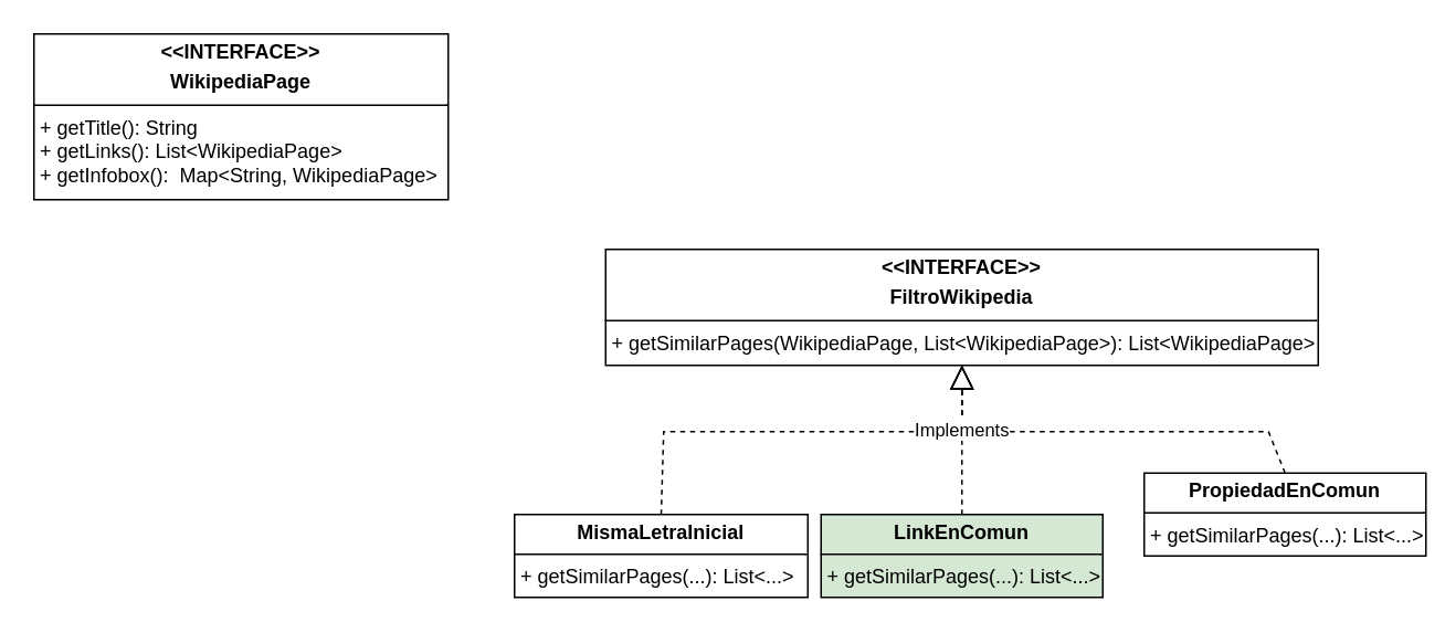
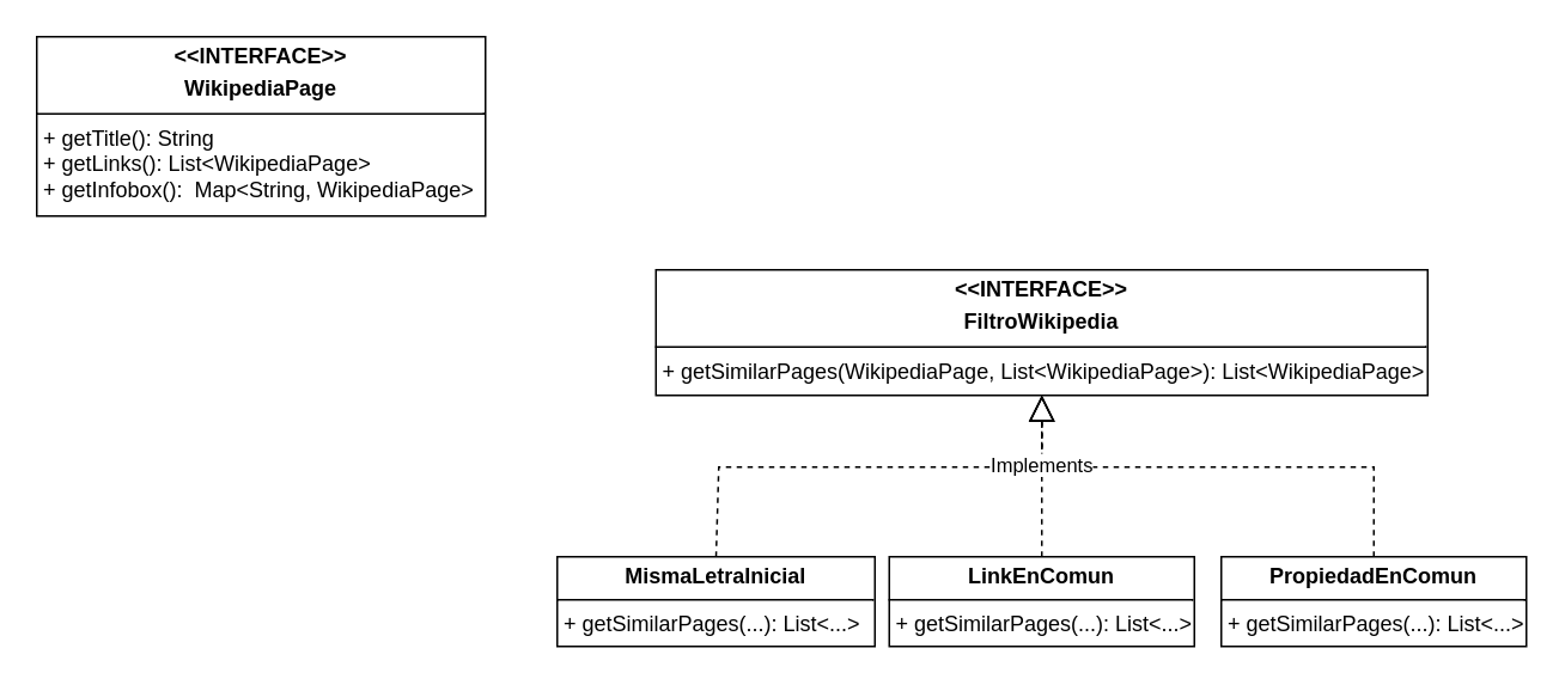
  <mxCell id="0" />
  <mxCell id="1" parent="0" />
  <mxCell id="2" value="&lt;p style=&quot;margin:0px;margin-top:4px;text-align:center;&quot;&gt;&lt;b&gt;&amp;lt;&amp;lt;INTERFACE&amp;gt;&amp;gt;&lt;/b&gt;&lt;/p&gt;&lt;p style=&quot;margin:0px;margin-top:4px;text-align:center;&quot;&gt;&lt;b&gt;FiltroWikipedia&lt;/b&gt;&lt;/p&gt;&lt;hr size=&quot;1&quot; style=&quot;border-style:solid;&quot;&gt;&lt;p style=&quot;margin:0px;margin-left:4px;&quot;&gt;&lt;/p&gt;&lt;p style=&quot;margin:0px;margin-left:4px;&quot;&gt;+ getSimilarPages(WikipediaPage, List&amp;lt;WikipediaPage&amp;gt;): List&amp;lt;WikipediaPage&amp;gt;&lt;/p&gt;" style="verticalAlign=top;align=left;overflow=fill;html=1;whiteSpace=wrap;" parent="1" vertex="1"><mxGeometry x="365" y="150" width="430" height="70" as="geometry" /></mxCell>
  <mxCell id="3" value="&lt;p style=&quot;margin:0px;margin-top:4px;text-align:center;&quot;&gt;&lt;b&gt;MismaLetraInicial&lt;/b&gt;&lt;/p&gt;&lt;hr size=&quot;1&quot; style=&quot;border-style:solid;&quot;&gt;&lt;p style=&quot;margin:0px;margin-left:4px;&quot;&gt;&lt;span style=&quot;background-color: transparent; color: light-dark(rgb(0, 0, 0), rgb(255, 255, 255));&quot;&gt;+ getSimilarPages(...): List&amp;lt;...&amp;gt;&lt;/span&gt;&lt;/p&gt;" style="verticalAlign=top;align=left;overflow=fill;html=1;whiteSpace=wrap;" vertex="1" parent="1"><mxGeometry x="310" y="310" width="177" height="50" as="geometry" /></mxCell>
- <mxCell id="4" value="&lt;p style=&quot;margin:0px;margin-top:4px;text-align:center;&quot;&gt;&lt;b&gt;LinkEnComun&lt;/b&gt;&lt;/p&gt;&lt;hr size=&quot;1&quot; style=&quot;border-style:solid;&quot;&gt;&lt;p style=&quot;margin:0px;margin-left:4px;&quot;&gt;&lt;span style=&quot;background-color: transparent; color: light-dark(rgb(0, 0, 0), rgb(255, 255, 255));&quot;&gt;+ getSimilarPages(...): List&amp;lt;...&amp;gt;&lt;/span&gt;&lt;/p&gt;" style="verticalAlign=top;align=left;overflow=fill;html=1;whiteSpace=wrap;fillColor=#d5e8d4;" vertex="1" parent="1"><mxGeometry x="495" y="310" width="170" height="50" as="geometry" /></mxCell>
- <mxCell id="5" value="&lt;p style=&quot;margin:0px;margin-top:4px;text-align:center;&quot;&gt;&lt;b&gt;PropiedadEnComun&lt;/b&gt;&lt;/p&gt;&lt;hr size=&quot;1&quot; style=&quot;border-style:solid;&quot;&gt;&lt;p style=&quot;margin:0px;margin-left:4px;&quot;&gt;&lt;/p&gt;&lt;p style=&quot;margin:0px;margin-left:4px;&quot;&gt;+ getSimilarPages(...): List&amp;lt;...&amp;gt;&lt;/p&gt;" style="verticalAlign=top;align=left;overflow=fill;html=1;whiteSpace=wrap;" vertex="1" parent="1"><mxGeometry x="690" y="285" width="170" height="50" as="geometry" /></mxCell>
+ <mxCell id="4" value="&lt;p style=&quot;margin:0px;margin-top:4px;text-align:center;&quot;&gt;&lt;b&gt;LinkEnComun&lt;/b&gt;&lt;/p&gt;&lt;hr size=&quot;1&quot; style=&quot;border-style:solid;&quot;&gt;&lt;p style=&quot;margin:0px;margin-left:4px;&quot;&gt;&lt;span style=&quot;background-color: transparent; color: light-dark(rgb(0, 0, 0), rgb(255, 255, 255));&quot;&gt;+ getSimilarPages(...): List&amp;lt;...&amp;gt;&lt;/span&gt;&lt;/p&gt;" style="verticalAlign=top;align=left;overflow=fill;html=1;whiteSpace=wrap;" vertex="1" parent="1"><mxGeometry x="495" y="310" width="170" height="50" as="geometry" /></mxCell>
+ <mxCell id="5" value="&lt;p style=&quot;margin:0px;margin-top:4px;text-align:center;&quot;&gt;&lt;b&gt;PropiedadEnComun&lt;/b&gt;&lt;/p&gt;&lt;hr size=&quot;1&quot; style=&quot;border-style:solid;&quot;&gt;&lt;p style=&quot;margin:0px;margin-left:4px;&quot;&gt;&lt;/p&gt;&lt;p style=&quot;margin:0px;margin-left:4px;&quot;&gt;+ getSimilarPages(...): List&amp;lt;...&amp;gt;&lt;/p&gt;" style="verticalAlign=top;align=left;overflow=fill;html=1;whiteSpace=wrap;" vertex="1" parent="1"><mxGeometry x="680" y="310" width="170" height="50" as="geometry" /></mxCell>
  <mxCell id="6" value="&lt;p style=&quot;margin:0px;margin-top:4px;text-align:center;&quot;&gt;&lt;b&gt;&amp;lt;&amp;lt;INTERFACE&amp;gt;&amp;gt;&lt;/b&gt;&lt;/p&gt;&lt;p style=&quot;margin:0px;margin-top:4px;text-align:center;&quot;&gt;&lt;b&gt;WikipediaPage&lt;/b&gt;&lt;/p&gt;&lt;hr size=&quot;1&quot; style=&quot;border-style:solid;&quot;&gt;&lt;p style=&quot;margin:0px;margin-left:4px;&quot;&gt;&lt;span style=&quot;background-color: transparent; color: light-dark(rgb(0, 0, 0), rgb(255, 255, 255));&quot;&gt;+ getTitle(): String&lt;/span&gt;&lt;/p&gt;&lt;p style=&quot;margin:0px;margin-left:4px;&quot;&gt;+ getLinks(): List&amp;lt;WikipediaPage&amp;gt;&lt;/p&gt;&lt;p style=&quot;margin:0px;margin-left:4px;&quot;&gt;+ getInfobox():&amp;nbsp; Map&amp;lt;String, WikipediaPage&amp;gt;&lt;/p&gt;" style="verticalAlign=top;align=left;overflow=fill;html=1;whiteSpace=wrap;" vertex="1" parent="1"><mxGeometry x="20" y="20" width="250" height="100" as="geometry" /></mxCell>
  <mxCell id="7" value="" style="endArrow=block;dashed=1;endFill=0;endSize=12;html=1;rounded=0;entryX=0.5;entryY=1;entryDx=0;entryDy=0;exitX=0.5;exitY=0;exitDx=0;exitDy=0;" edge="1" parent="1" source="5" target="2"><mxGeometry width="160" relative="1" as="geometry"><mxPoint x="620" y="250" as="sourcePoint" /><mxPoint x="780" y="250" as="targetPoint" /><Array as="points"><mxPoint x="765" y="260" /><mxPoint x="580" y="260" /></Array></mxGeometry></mxCell>
  <mxCell id="8" value="" style="endArrow=block;dashed=1;endFill=0;endSize=12;html=1;rounded=0;exitX=0.5;exitY=0;exitDx=0;exitDy=0;entryX=0.5;entryY=1;entryDx=0;entryDy=0;" edge="1" parent="1" source="4" target="2"><mxGeometry width="160" relative="1" as="geometry"><mxPoint x="330" y="160" as="sourcePoint" /><mxPoint x="620" y="260" as="targetPoint" /></mxGeometry></mxCell>
  <mxCell id="9" value="" style="endArrow=block;dashed=1;endFill=0;endSize=12;html=1;rounded=0;entryX=0.5;entryY=1;entryDx=0;entryDy=0;exitX=0.5;exitY=0;exitDx=0;exitDy=0;" edge="1" parent="1" source="3" target="2"><mxGeometry width="160" relative="1" as="geometry"><mxPoint x="410" y="270" as="sourcePoint" /><mxPoint x="570" y="270" as="targetPoint" /><Array as="points"><mxPoint x="400" y="260" /><mxPoint x="580" y="260" /></Array></mxGeometry></mxCell>
  <mxCell id="10" value="Implements" style="edgeLabel;html=1;align=center;verticalAlign=middle;resizable=0;points=[];" vertex="1" connectable="0" parent="9"><mxGeometry x="0.606" y="2" relative="1" as="geometry"><mxPoint x="13" as="offset" /></mxGeometry></mxCell>
